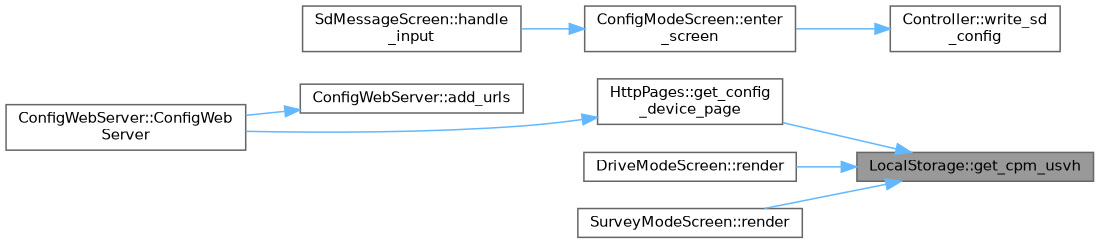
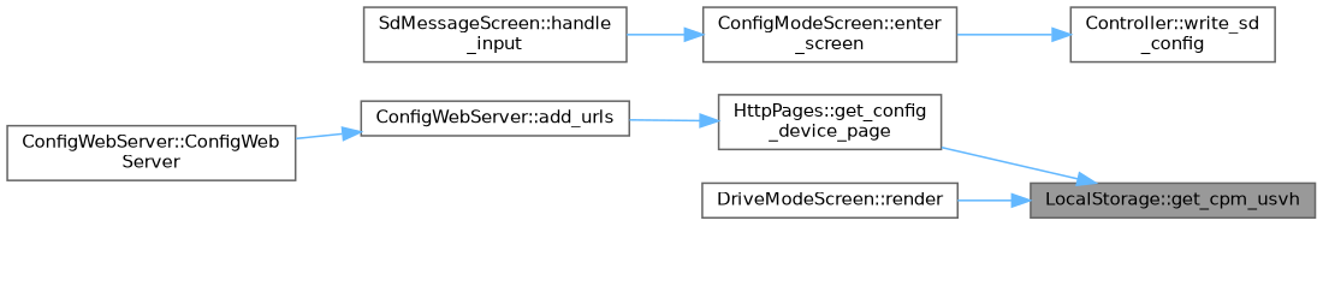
  digraph {
    rankdir=RL
    node [color=grey40 fillcolor=white fontname=Helvetica fontsize=10 shape=box style=filled]
    edge [color=steelblue1 dir=back fontname=Helvetica fontsize=10 labelfontname=Helvetica labelfontsize=10 style=solid]
    n1 [color=gray40 fillcolor=grey60 fontcolor=black height=0.2 label="LocalStorage::get_cpm_usvh" width=0.4]
    n2 [height=0.2 label="HttpPages::get_config\l_device_page" width=0.4]
    n3 [height=0.2 label="DriveModeScreen::render" width=0.4]
-   n4 [height=0.2 label="SurveyModeScreen::render" width=0.4]
    n5 [height=0.2 label="ConfigWebServer::add_urls" width=0.4]
    n6 [height=0.2 label="ConfigWebServer::ConfigWeb\lServer" width=0.4]
    n7 [height=0.2 label="Controller::write_sd\l_config" width=0.4]
    n8 [height=0.2 label="ConfigModeScreen::enter\l_screen" width=0.4]
    n9 [height=0.2 label="SdMessageScreen::handle\l_input" width=0.4]
    n1 -> n2
    n1 -> n3
-   n1 -> n4
-   n2 -> n6
+   n2 -> n5
    n5 -> n6
    n7 -> n8
    n8 -> n9
  }
